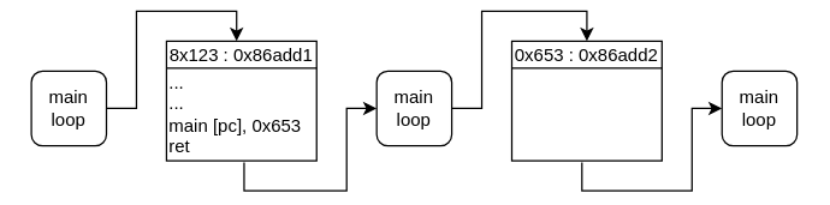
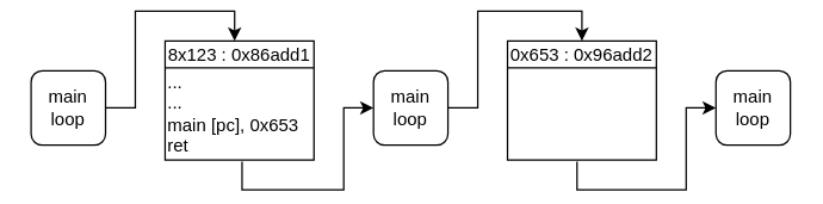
  <mxCell id="0" />
  <mxCell id="1" parent="0" />
  <mxCell id="2" style="edgeStyle=orthogonalEdgeStyle;rounded=0;orthogonalLoop=1;jettySize=auto;html=1;exitX=1;exitY=0.5;exitDx=0;exitDy=0;entryX=0.467;entryY=0;entryDx=0;entryDy=0;entryPerimeter=0;" parent="1" source="3" target="10" edge="1"><mxGeometry relative="1" as="geometry" /></mxCell>
  <mxCell id="3" value="&lt;div&gt;main&lt;/div&gt;&lt;div&gt;loop&lt;/div&gt;" style="rounded=1;whiteSpace=wrap;html=1;" parent="1" vertex="1"><mxGeometry x="20" y="40" width="50" height="50" as="geometry" /></mxCell>
  <mxCell id="4" style="edgeStyle=orthogonalEdgeStyle;rounded=0;orthogonalLoop=1;jettySize=auto;html=1;exitX=1;exitY=0.5;exitDx=0;exitDy=0;entryX=0.5;entryY=0;entryDx=0;entryDy=0;entryPerimeter=0;" parent="1" source="5" target="15" edge="1"><mxGeometry relative="1" as="geometry" /></mxCell>
  <mxCell id="5" value="&lt;div&gt;main&lt;/div&gt;&lt;div&gt;loop&lt;/div&gt;" style="rounded=1;whiteSpace=wrap;html=1;" parent="1" vertex="1"><mxGeometry x="250" y="40" width="50" height="50" as="geometry" /></mxCell>
  <mxCell id="6" style="edgeStyle=orthogonalEdgeStyle;rounded=0;orthogonalLoop=1;jettySize=auto;html=1;exitX=0.517;exitY=1.016;exitDx=0;exitDy=0;entryX=0;entryY=0.5;entryDx=0;entryDy=0;exitPerimeter=0;" parent="1" source="12" target="5" edge="1"><mxGeometry relative="1" as="geometry" /></mxCell>
  <mxCell id="7" value="&lt;div&gt;main&lt;/div&gt;&lt;div&gt;loop&lt;/div&gt;" style="rounded=1;whiteSpace=wrap;html=1;" parent="1" vertex="1"><mxGeometry x="480" y="40" width="50" height="50" as="geometry" /></mxCell>
  <mxCell id="8" style="edgeStyle=orthogonalEdgeStyle;rounded=0;orthogonalLoop=1;jettySize=auto;html=1;exitX=0.467;exitY=1.016;exitDx=0;exitDy=0;entryX=0;entryY=0.5;entryDx=0;entryDy=0;exitPerimeter=0;" parent="1" source="17" target="7" edge="1"><mxGeometry relative="1" as="geometry" /></mxCell>
  <mxCell id="9" value="" style="shape=table;html=1;whiteSpace=wrap;startSize=0;container=1;collapsible=0;childLayout=tableLayout;" parent="1" vertex="1"><mxGeometry x="110" y="20" width="100" height="80" as="geometry" /></mxCell>
  <mxCell id="10" value="" style="shape=partialRectangle;html=1;whiteSpace=wrap;collapsible=0;dropTarget=0;pointerEvents=0;fillColor=none;top=0;left=0;bottom=0;right=0;points=[[0,0.5],[1,0.5]];portConstraint=eastwest;" parent="9" vertex="1"><mxGeometry width="100" height="18" as="geometry" /></mxCell>
  <mxCell id="11" value="8x123 : 0x86add1" style="shape=partialRectangle;html=1;whiteSpace=wrap;connectable=0;overflow=hidden;fillColor=none;top=0;left=0;bottom=0;right=0;" parent="10" vertex="1"><mxGeometry width="100" height="18" as="geometry" /></mxCell>
  <mxCell id="12" value="" style="shape=partialRectangle;html=1;whiteSpace=wrap;collapsible=0;dropTarget=0;pointerEvents=0;fillColor=none;top=0;left=0;bottom=0;right=0;points=[[0,0.5],[1,0.5]];portConstraint=eastwest;" parent="9" vertex="1"><mxGeometry y="18" width="100" height="62" as="geometry" /></mxCell>
  <mxCell id="13" value="&lt;div align=&quot;left&quot;&gt;...&lt;/div&gt;&lt;div align=&quot;left&quot;&gt;...&lt;/div&gt;&lt;div align=&quot;left&quot;&gt;main [pc], 0x653&lt;br&gt;&lt;/div&gt;&lt;div align=&quot;left&quot;&gt;ret&lt;br&gt;&lt;/div&gt;" style="shape=partialRectangle;html=1;whiteSpace=wrap;connectable=0;overflow=hidden;fillColor=none;top=0;left=0;bottom=0;right=0;align=left;" parent="12" vertex="1"><mxGeometry width="100" height="62" as="geometry" /></mxCell>
  <mxCell id="14" value="" style="shape=table;html=1;whiteSpace=wrap;startSize=0;container=1;collapsible=0;childLayout=tableLayout;" parent="1" vertex="1"><mxGeometry x="340" y="20" width="100" height="80" as="geometry" /></mxCell>
  <mxCell id="15" value="" style="shape=partialRectangle;html=1;whiteSpace=wrap;collapsible=0;dropTarget=0;pointerEvents=0;fillColor=none;top=0;left=0;bottom=0;right=0;points=[[0,0.5],[1,0.5]];portConstraint=eastwest;" parent="14" vertex="1"><mxGeometry width="100" height="18" as="geometry" /></mxCell>
- <mxCell id="16" value="0x653 : 0x86add2" style="shape=partialRectangle;html=1;whiteSpace=wrap;connectable=0;overflow=hidden;fillColor=none;top=0;left=0;bottom=0;right=0;" parent="15" vertex="1"><mxGeometry width="100" height="18" as="geometry" /></mxCell>
+ <mxCell id="16" value="0x653 : 0x96add2" style="shape=partialRectangle;html=1;whiteSpace=wrap;connectable=0;overflow=hidden;fillColor=none;top=0;left=0;bottom=0;right=0;" parent="15" vertex="1"><mxGeometry width="100" height="18" as="geometry" /></mxCell>
  <mxCell id="17" value="" style="shape=partialRectangle;html=1;whiteSpace=wrap;collapsible=0;dropTarget=0;pointerEvents=0;fillColor=none;top=0;left=0;bottom=0;right=0;points=[[0,0.5],[1,0.5]];portConstraint=eastwest;" parent="14" vertex="1"><mxGeometry y="18" width="100" height="62" as="geometry" /></mxCell>
